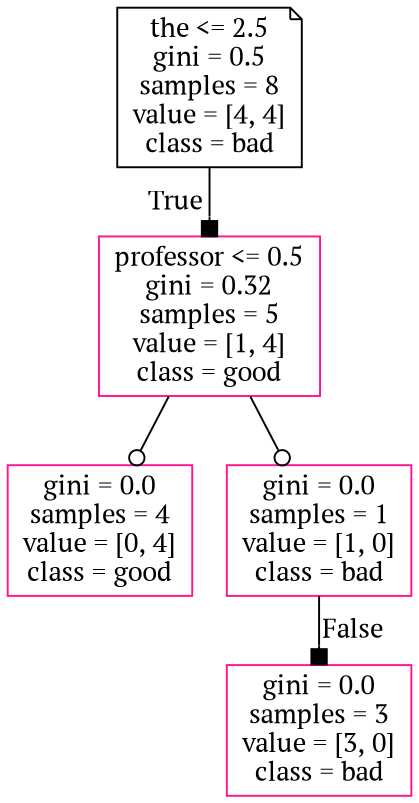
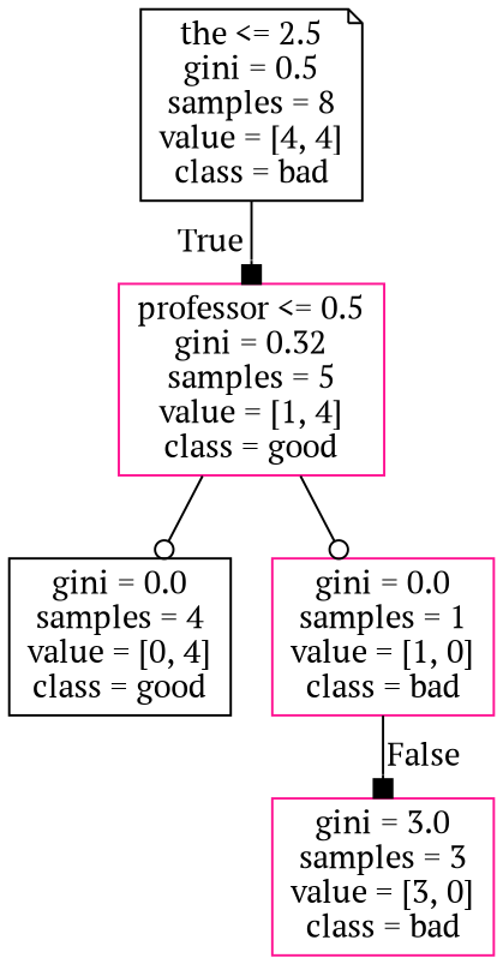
  digraph {
    fontname="PT Serif"
    node [color=deeppink fontname="PT Serif" shape=box]
    edge [arrowhead=box fontname="PT Serif"]
    n1 [color=black label="the <= 2.5\ngini = 0.5\nsamples = 8\nvalue = [4, 4]\nclass = bad" shape=note]
    n2 [label="professor <= 0.5\ngini = 0.32\nsamples = 5\nvalue = [1, 4]\nclass = good"]
-   n3 [label="gini = 0.0\nsamples = 4\nvalue = [0, 4]\nclass = good"]
+   n3 [color=black label="gini = 0.0\nsamples = 4\nvalue = [0, 4]\nclass = good"]
    n4 [label="gini = 0.0\nsamples = 1\nvalue = [1, 0]\nclass = bad"]
-   n5 [label="gini = 0.0\nsamples = 3\nvalue = [3, 0]\nclass = bad"]
+   n5 [label="gini = 3.0\nsamples = 3\nvalue = [3, 0]\nclass = bad"]
    n1 -> n2 [headlabel=True labelangle=45 labeldistance=2.5]
    n2 -> n3 [arrowhead=odot]
    n2 -> n4 [arrowhead=odot]
    n4 -> n5 [headlabel=False labelangle=-45 labeldistance=2.5]
  }
